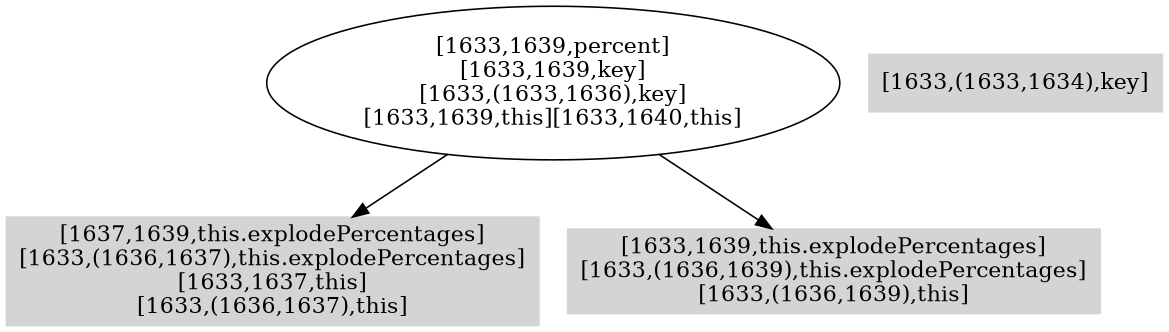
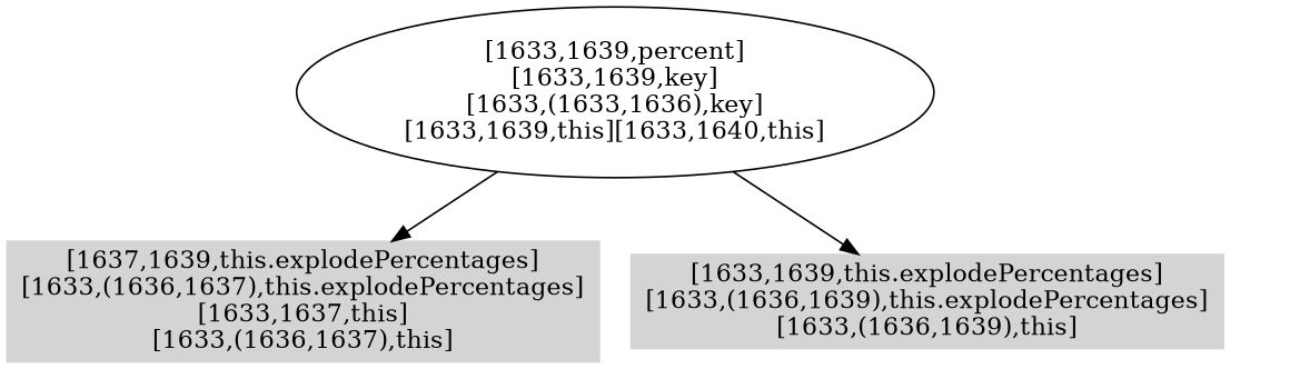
  digraph {
    node [color=".0 .0 .83" shape=box style=filled]
    n1 [label="[1637,1639,this.explodePercentages]\n[1633,(1636,1637),this.explodePercentages]\n[1633,1637,this]\n[1633,(1636,1637),this]"]
    n2 [label="[1633,1639,this.explodePercentages]\n[1633,(1636,1639),this.explodePercentages]\n[1633,(1636,1639),this]"]
    n3 [label="[1633,1639,percent]\n[1633,1639,key]\n[1633,(1633,1636),key]\n[1633,1639,this][1633,1640,this]" color="" shape="" style=""]
-   n4 [label="[1633,(1633,1634),key]"]
    n3 -> n1
    n3 -> n2
  }
